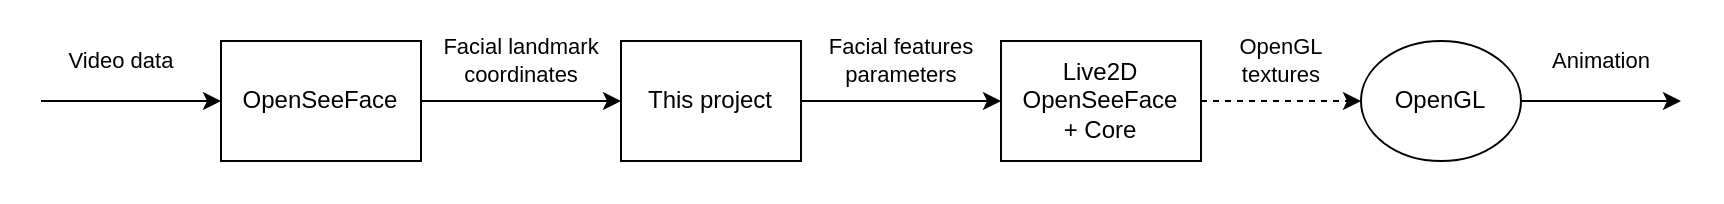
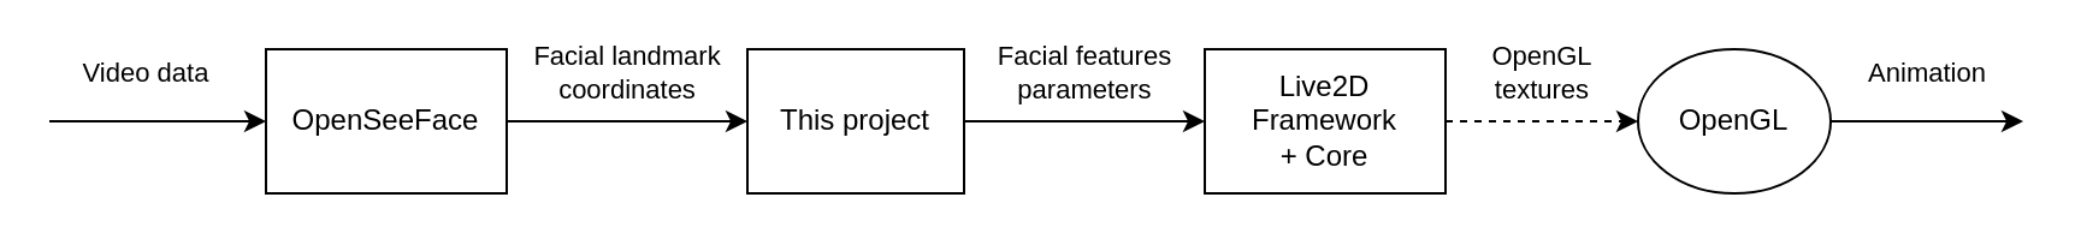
  <mxCell id="0" />
  <mxCell id="1" parent="0" />
  <mxCell id="2" value="&lt;div&gt;Facial landmark&lt;/div&gt;&lt;div&gt;coordinates&lt;/div&gt;" style="edgeStyle=orthogonalEdgeStyle;rounded=0;orthogonalLoop=1;jettySize=auto;html=1;exitX=1;exitY=0.5;exitDx=0;exitDy=0;entryX=0;entryY=0.5;entryDx=0;entryDy=0;" edge="1" parent="1" source="3" target="5"><mxGeometry y="20" relative="1" as="geometry"><mxPoint as="offset" /></mxGeometry></mxCell>
  <mxCell id="3" value="OpenSeeFace" style="rounded=0;whiteSpace=wrap;html=1;" vertex="1" parent="1"><mxGeometry x="110" y="20" width="100" height="60" as="geometry" /></mxCell>
  <mxCell id="4" value="&lt;div&gt;Facial features&lt;/div&gt;&lt;div&gt;parameters&lt;br&gt;&lt;/div&gt;" style="edgeStyle=orthogonalEdgeStyle;rounded=0;orthogonalLoop=1;jettySize=auto;html=1;exitX=1;exitY=0.5;exitDx=0;exitDy=0;entryX=0;entryY=0.5;entryDx=0;entryDy=0;" edge="1" parent="1" source="5" target="6"><mxGeometry y="20" relative="1" as="geometry"><mxPoint as="offset" /></mxGeometry></mxCell>
  <mxCell id="5" value="This project" style="rounded=0;whiteSpace=wrap;html=1;" vertex="1" parent="1"><mxGeometry x="310" y="20" width="90" height="60" as="geometry" /></mxCell>
- <mxCell id="6" value="&lt;div&gt;Live2D&lt;/div&gt;&lt;div&gt;OpenSeeFace&lt;/div&gt;&lt;div&gt;+ Core&lt;br&gt;&lt;/div&gt;" style="rounded=0;whiteSpace=wrap;html=1;" vertex="1" parent="1"><mxGeometry x="500" y="20" width="100" height="60" as="geometry" /></mxCell>
+ <mxCell id="6" value="&lt;div&gt;Live2D&lt;/div&gt;&lt;div&gt;Framework&lt;/div&gt;&lt;div&gt;+ Core&lt;br&gt;&lt;/div&gt;" style="rounded=0;whiteSpace=wrap;html=1;" vertex="1" parent="1"><mxGeometry x="500" y="20" width="100" height="60" as="geometry" /></mxCell>
  <mxCell id="7" value="OpenGL" style="ellipse;whiteSpace=wrap;html=1;" vertex="1" parent="1"><mxGeometry x="680" y="20" width="80" height="60" as="geometry" /></mxCell>
  <mxCell id="8" value="Video data" style="endArrow=classic;html=1;" edge="1" parent="1"><mxGeometry x="-0.111" y="20" width="50" height="50" relative="1" as="geometry"><mxPoint x="20" y="50" as="sourcePoint" /><mxPoint x="110" y="50" as="targetPoint" /><mxPoint as="offset" /></mxGeometry></mxCell>
  <mxCell id="9" value="&lt;div&gt;OpenGL&lt;/div&gt;&lt;div&gt;textures&lt;br&gt;&lt;/div&gt;" style="endArrow=classic;html=1;entryX=0;entryY=0.5;entryDx=0;entryDy=0;exitX=1;exitY=0.5;exitDx=0;exitDy=0;dashed=1;" edge="1" parent="1" source="6" target="7"><mxGeometry y="20" width="50" height="50" relative="1" as="geometry"><mxPoint x="400" y="240" as="sourcePoint" /><mxPoint x="450" y="190" as="targetPoint" /><mxPoint as="offset" /></mxGeometry></mxCell>
  <mxCell id="10" value="Animation" style="endArrow=classic;html=1;exitX=1;exitY=0.5;exitDx=0;exitDy=0;" edge="1" parent="1" source="7"><mxGeometry y="20" width="50" height="50" relative="1" as="geometry"><mxPoint x="400" y="240" as="sourcePoint" /><mxPoint x="840" y="50" as="targetPoint" /><mxPoint as="offset" /></mxGeometry></mxCell>
